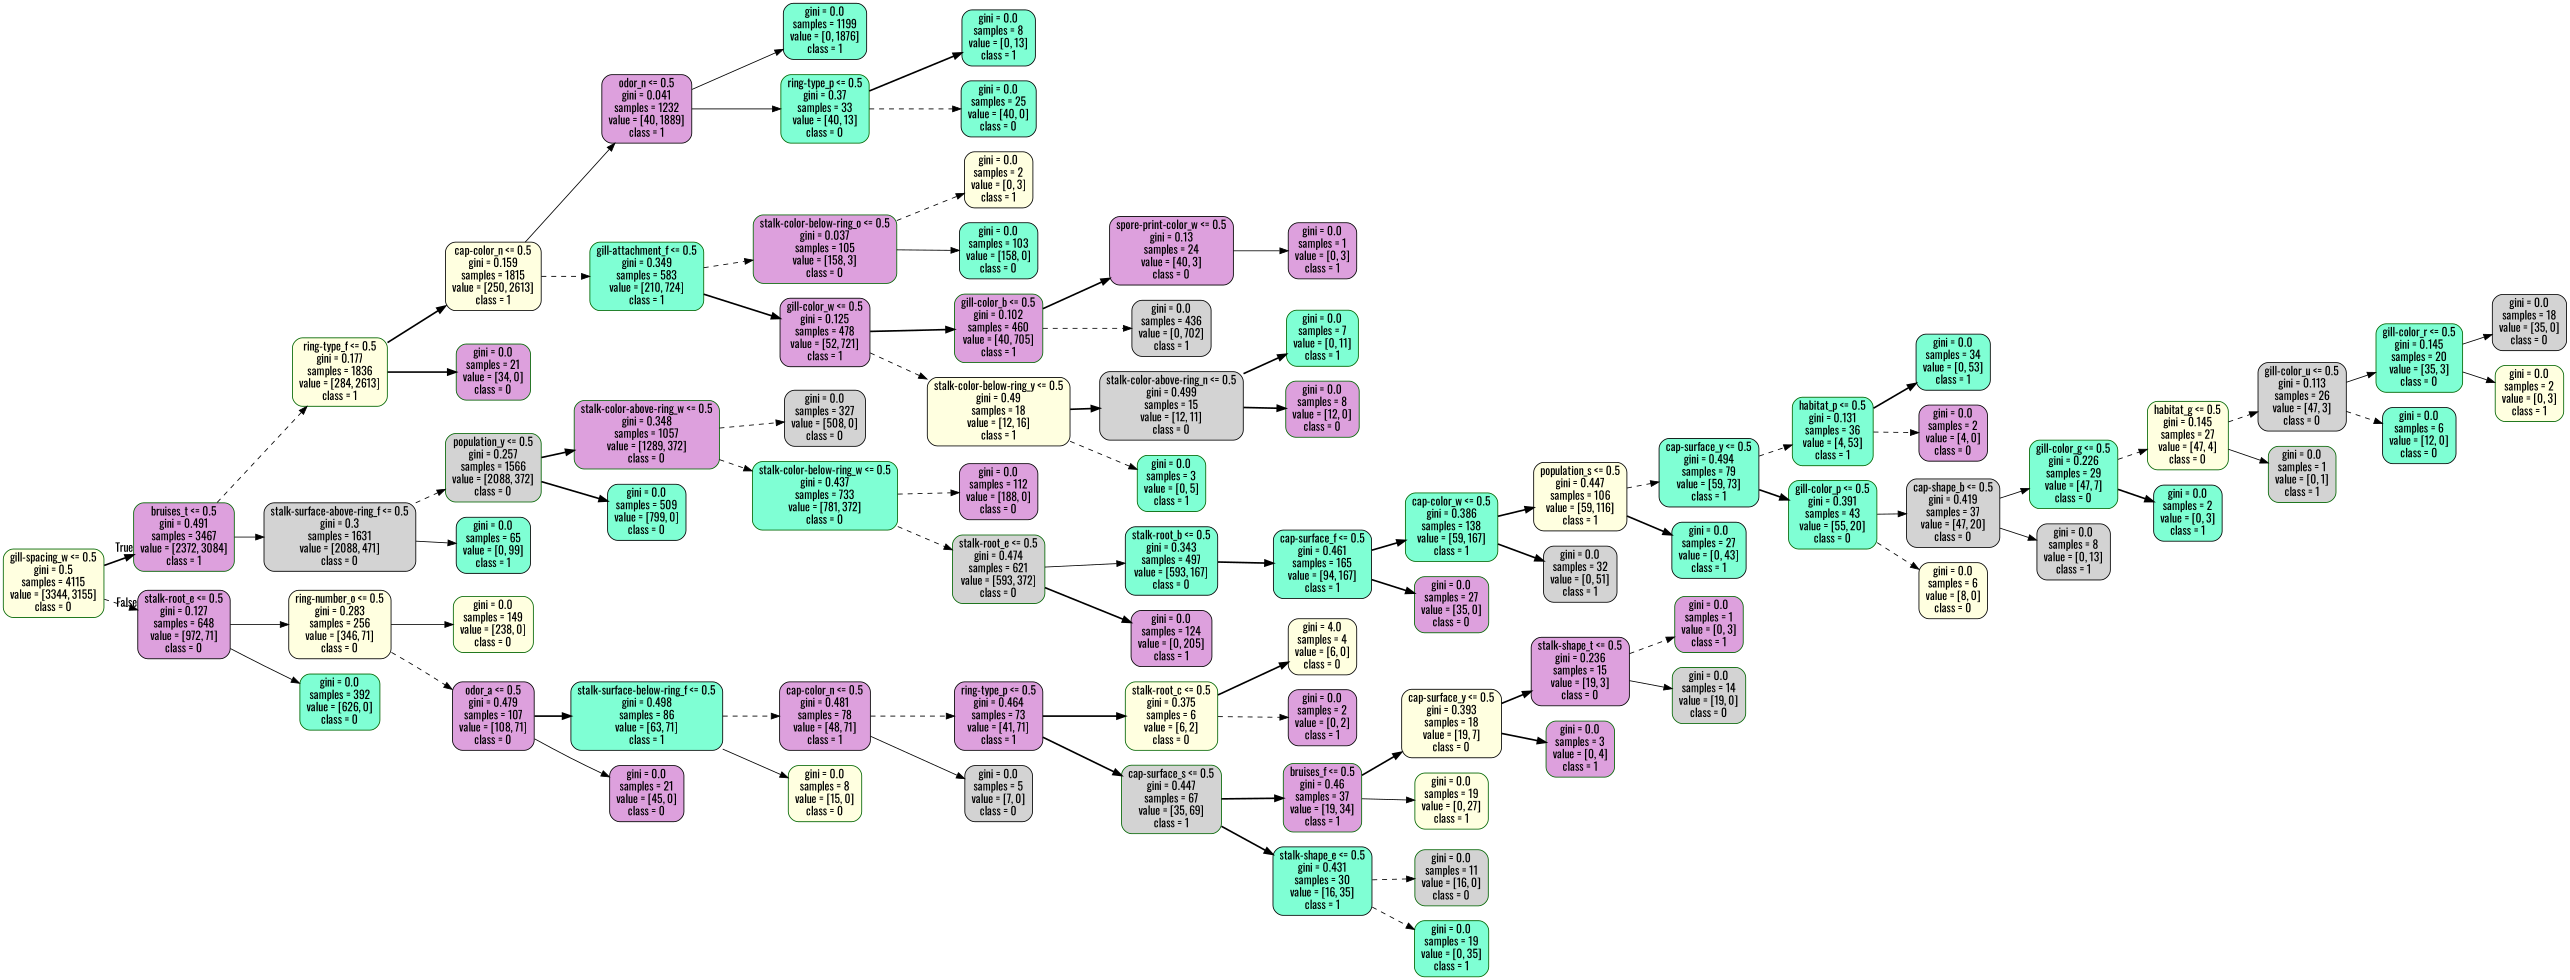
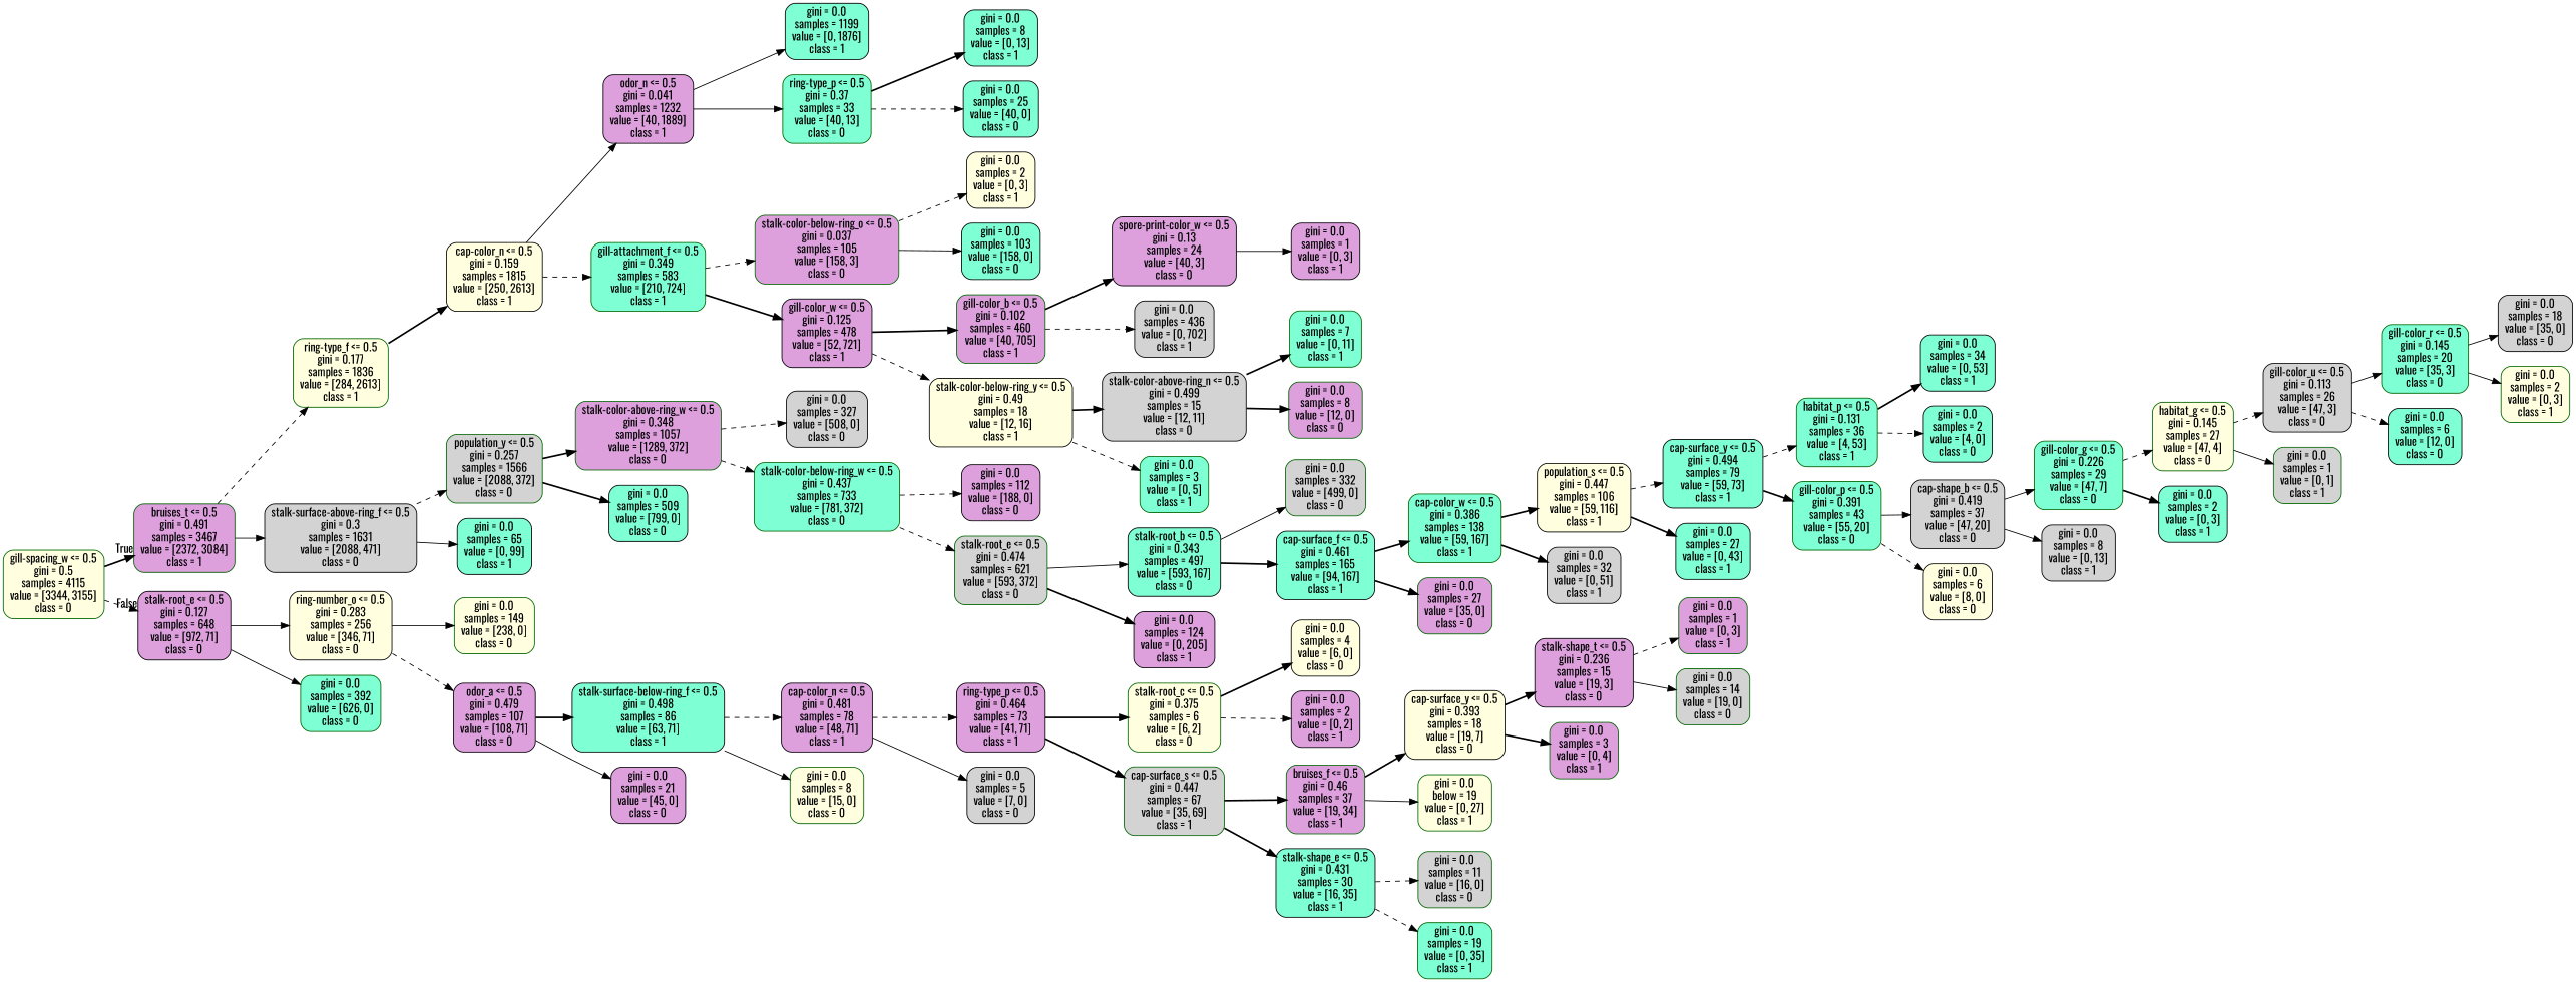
  digraph {
    fontname=Oswald
    rankdir=LR
    node [color=black fillcolor=aquamarine fontname=Oswald shape=box style="filled, rounded"]
    edge [fontname=Oswald style=bold]
    n1 [color=darkgreen fillcolor=lightyellow label="gill-spacing_w <= 0.5\ngini = 0.5\nsamples = 4115\nvalue = [3344, 3155]\nclass = 0"]
    n2 [color=darkgreen fillcolor=plum label="bruises_t <= 0.5\ngini = 0.491\nsamples = 3467\nvalue = [2372, 3084]\nclass = 1"]
    n3 [fillcolor=plum label="stalk-root_e <= 0.5\ngini = 0.127\nsamples = 648\nvalue = [972, 71]\nclass = 0"]
    n4 [color=darkgreen fillcolor=lightyellow label="ring-type_f <= 0.5\ngini = 0.177\nsamples = 1836\nvalue = [284, 2613]\nclass = 1"]
    n5 [fillcolor=lightgrey label="stalk-surface-above-ring_f <= 0.5\ngini = 0.3\nsamples = 1631\nvalue = [2088, 471]\nclass = 0"]
    n6 [fillcolor=lightyellow label="ring-number_o <= 0.5\ngini = 0.283\nsamples = 256\nvalue = [346, 71]\nclass = 0"]
    n7 [color=darkgreen label="gini = 0.0\nsamples = 392\nvalue = [626, 0]\nclass = 0"]
    n8 [fillcolor=lightyellow label="cap-color_n <= 0.5\ngini = 0.159\nsamples = 1815\nvalue = [250, 2613]\nclass = 1"]
-   n9 [color=darkgreen fillcolor=plum label="gini = 0.0\nsamples = 21\nvalue = [34, 0]\nclass = 0"]
    n10 [color=darkgreen fillcolor=lightgrey label="population_y <= 0.5\ngini = 0.257\nsamples = 1566\nvalue = [2088, 372]\nclass = 0"]
    n11 [label="gini = 0.0\nsamples = 65\nvalue = [0, 99]\nclass = 1"]
    n12 [fillcolor=plum label="odor_n <= 0.5\ngini = 0.041\nsamples = 1232\nvalue = [40, 1889]\nclass = 1"]
    n13 [color=darkgreen label="gill-attachment_f <= 0.5\ngini = 0.349\nsamples = 583\nvalue = [210, 724]\nclass = 1"]
    n14 [label="gini = 0.0\nsamples = 1199\nvalue = [0, 1876]\nclass = 1"]
    n15 [color=darkgreen label="ring-type_p <= 0.5\ngini = 0.37\nsamples = 33\nvalue = [40, 13]\nclass = 0"]
    n16 [color=darkgreen fillcolor=plum label="stalk-color-below-ring_o <= 0.5\ngini = 0.037\nsamples = 105\nvalue = [158, 3]\nclass = 0"]
    n17 [fillcolor=plum label="gill-color_w <= 0.5\ngini = 0.125\nsamples = 478\nvalue = [52, 721]\nclass = 1"]
    n18 [label="gini = 0.0\nsamples = 8\nvalue = [0, 13]\nclass = 1"]
    n19 [label="gini = 0.0\nsamples = 25\nvalue = [40, 0]\nclass = 0"]
    n20 [fillcolor=lightyellow label="gini = 0.0\nsamples = 2\nvalue = [0, 3]\nclass = 1"]
    n21 [label="gini = 0.0\nsamples = 103\nvalue = [158, 0]\nclass = 0"]
    n22 [color=darkgreen fillcolor=plum label="gill-color_b <= 0.5\ngini = 0.102\nsamples = 460\nvalue = [40, 705]\nclass = 1"]
    n23 [fillcolor=lightyellow label="stalk-color-below-ring_y <= 0.5\ngini = 0.49\nsamples = 18\nvalue = [12, 16]\nclass = 1"]
    n24 [fillcolor=plum label="spore-print-color_w <= 0.5\ngini = 0.13\nsamples = 24\nvalue = [40, 3]\nclass = 0"]
    n25 [fillcolor=lightgrey label="gini = 0.0\nsamples = 436\nvalue = [0, 702]\nclass = 1"]
    n26 [fillcolor=lightgrey label="stalk-color-above-ring_n <= 0.5\ngini = 0.499\nsamples = 15\nvalue = [12, 11]\nclass = 0"]
    n27 [color=darkgreen label="gini = 0.0\nsamples = 3\nvalue = [0, 5]\nclass = 1"]
    n28 [fillcolor=plum label="gini = 0.0\nsamples = 1\nvalue = [0, 3]\nclass = 1"]
    n29 [color=darkgreen label="gini = 0.0\nsamples = 7\nvalue = [0, 11]\nclass = 1"]
    n30 [color=darkgreen fillcolor=plum label="gini = 0.0\nsamples = 8\nvalue = [12, 0]\nclass = 0"]
    n31 [color=darkgreen fillcolor=plum label="stalk-color-above-ring_w <= 0.5\ngini = 0.348\nsamples = 1057\nvalue = [1289, 372]\nclass = 0"]
    n32 [label="gini = 0.0\nsamples = 509\nvalue = [799, 0]\nclass = 0"]
    n33 [fillcolor=lightgrey label="gini = 0.0\nsamples = 327\nvalue = [508, 0]\nclass = 0"]
    n34 [color=darkgreen label="stalk-color-below-ring_w <= 0.5\ngini = 0.437\nsamples = 733\nvalue = [781, 372]\nclass = 0"]
    n35 [fillcolor=plum label="gini = 0.0\nsamples = 112\nvalue = [188, 0]\nclass = 0"]
    n36 [color=darkgreen fillcolor=lightgrey label="stalk-root_e <= 0.5\ngini = 0.474\nsamples = 621\nvalue = [593, 372]\nclass = 0"]
    n37 [label="stalk-root_b <= 0.5\ngini = 0.343\nsamples = 497\nvalue = [593, 167]\nclass = 0"]
    n38 [fillcolor=plum label="gini = 0.0\nsamples = 124\nvalue = [0, 205]\nclass = 1"]
+   n39 [color=darkgreen fillcolor=lightgrey label="gini = 0.0\nsamples = 332\nvalue = [499, 0]\nclass = 0"]
    n40 [label="cap-surface_f <= 0.5\ngini = 0.461\nsamples = 165\nvalue = [94, 167]\nclass = 1"]
    n41 [color=darkgreen label="cap-color_w <= 0.5\ngini = 0.386\nsamples = 138\nvalue = [59, 167]\nclass = 1"]
    n42 [color=darkgreen fillcolor=plum label="gini = 0.0\nsamples = 27\nvalue = [35, 0]\nclass = 0"]
    n43 [fillcolor=lightyellow label="population_s <= 0.5\ngini = 0.447\nsamples = 106\nvalue = [59, 116]\nclass = 1"]
    n44 [fillcolor=lightgrey label="gini = 0.0\nsamples = 32\nvalue = [0, 51]\nclass = 1"]
    n45 [label="cap-surface_y <= 0.5\ngini = 0.494\nsamples = 79\nvalue = [59, 73]\nclass = 1"]
    n46 [label="gini = 0.0\nsamples = 27\nvalue = [0, 43]\nclass = 1"]
    n47 [color=darkgreen label="habitat_p <= 0.5\ngini = 0.131\nsamples = 36\nvalue = [4, 53]\nclass = 1"]
    n48 [color=darkgreen label="gill-color_p <= 0.5\ngini = 0.391\nsamples = 43\nvalue = [55, 20]\nclass = 0"]
    n49 [label="gini = 0.0\nsamples = 34\nvalue = [0, 53]\nclass = 1"]
-   n50 [fillcolor=plum label="gini = 0.0\nsamples = 2\nvalue = [4, 0]\nclass = 0"]
+   n50 [label="gini = 0.0\nsamples = 2\nvalue = [4, 0]\nclass = 0"]
    n51 [fillcolor=lightgrey label="cap-shape_b <= 0.5\ngini = 0.419\nsamples = 37\nvalue = [47, 20]\nclass = 0"]
    n52 [fillcolor=lightyellow label="gini = 0.0\nsamples = 6\nvalue = [8, 0]\nclass = 0"]
    n53 [color=darkgreen label="gill-color_g <= 0.5\ngini = 0.226\nsamples = 29\nvalue = [47, 7]\nclass = 0"]
    n54 [fillcolor=lightgrey label="gini = 0.0\nsamples = 8\nvalue = [0, 13]\nclass = 1"]
    n55 [color=darkgreen fillcolor=lightyellow label="habitat_g <= 0.5\ngini = 0.145\nsamples = 27\nvalue = [47, 4]\nclass = 0"]
    n56 [label="gini = 0.0\nsamples = 2\nvalue = [0, 3]\nclass = 1"]
    n57 [fillcolor=lightgrey label="gill-color_u <= 0.5\ngini = 0.113\nsamples = 26\nvalue = [47, 3]\nclass = 0"]
    n58 [color=darkgreen fillcolor=lightgrey label="gini = 0.0\nsamples = 1\nvalue = [0, 1]\nclass = 1"]
    n59 [color=darkgreen label="gill-color_r <= 0.5\ngini = 0.145\nsamples = 20\nvalue = [35, 3]\nclass = 0"]
    n60 [label="gini = 0.0\nsamples = 6\nvalue = [12, 0]\nclass = 0"]
    n61 [fillcolor=lightgrey label="gini = 0.0\nsamples = 18\nvalue = [35, 0]\nclass = 0"]
    n62 [color=darkgreen fillcolor=lightyellow label="gini = 0.0\nsamples = 2\nvalue = [0, 3]\nclass = 1"]
    n63 [color=darkgreen fillcolor=lightyellow label="gini = 0.0\nsamples = 149\nvalue = [238, 0]\nclass = 0"]
    n64 [fillcolor=plum label="odor_a <= 0.5\ngini = 0.479\nsamples = 107\nvalue = [108, 71]\nclass = 0"]
    n65 [label="stalk-surface-below-ring_f <= 0.5\ngini = 0.498\nsamples = 86\nvalue = [63, 71]\nclass = 1"]
    n66 [fillcolor=plum label="gini = 0.0\nsamples = 21\nvalue = [45, 0]\nclass = 0"]
    n67 [fillcolor=plum label="cap-color_n <= 0.5\ngini = 0.481\nsamples = 78\nvalue = [48, 71]\nclass = 1"]
    n68 [color=darkgreen fillcolor=lightyellow label="gini = 0.0\nsamples = 8\nvalue = [15, 0]\nclass = 0"]
    n69 [fillcolor=plum label="ring-type_p <= 0.5\ngini = 0.464\nsamples = 73\nvalue = [41, 71]\nclass = 1"]
    n70 [fillcolor=lightgrey label="gini = 0.0\nsamples = 5\nvalue = [7, 0]\nclass = 0"]
    n71 [color=darkgreen fillcolor=lightyellow label="stalk-root_c <= 0.5\ngini = 0.375\nsamples = 6\nvalue = [6, 2]\nclass = 0"]
    n72 [color=darkgreen fillcolor=lightgrey label="cap-surface_s <= 0.5\ngini = 0.447\nsamples = 67\nvalue = [35, 69]\nclass = 1"]
-   n73 [fillcolor=lightyellow label="gini = 4.0\nsamples = 4\nvalue = [6, 0]\nclass = 0"]
+   n73 [fillcolor=lightyellow label="gini = 0.0\nsamples = 4\nvalue = [6, 0]\nclass = 0"]
    n74 [fillcolor=plum label="gini = 0.0\nsamples = 2\nvalue = [0, 2]\nclass = 1"]
    n75 [color=darkgreen fillcolor=plum label="bruises_f <= 0.5\ngini = 0.46\nsamples = 37\nvalue = [19, 34]\nclass = 1"]
    n76 [label="stalk-shape_e <= 0.5\ngini = 0.431\nsamples = 30\nvalue = [16, 35]\nclass = 1"]
    n77 [fillcolor=lightyellow label="cap-surface_y <= 0.5\ngini = 0.393\nsamples = 18\nvalue = [19, 7]\nclass = 0"]
-   n78 [color=darkgreen fillcolor=lightyellow label="gini = 0.0\nsamples = 19\nvalue = [0, 27]\nclass = 1"]
+   n78 [color=darkgreen fillcolor=lightyellow label="gini = 0.0\nbelow = 19\nvalue = [0, 27]\nclass = 1"]
    n79 [color=darkgreen fillcolor=lightgrey label="gini = 0.0\nsamples = 11\nvalue = [16, 0]\nclass = 0"]
    n80 [color=darkgreen label="gini = 0.0\nsamples = 19\nvalue = [0, 35]\nclass = 1"]
    n81 [fillcolor=plum label="stalk-shape_t <= 0.5\ngini = 0.236\nsamples = 15\nvalue = [19, 3]\nclass = 0"]
    n82 [color=darkgreen fillcolor=plum label="gini = 0.0\nsamples = 3\nvalue = [0, 4]\nclass = 1"]
    n83 [color=darkgreen fillcolor=plum label="gini = 0.0\nsamples = 1\nvalue = [0, 3]\nclass = 1"]
    n84 [color=darkgreen fillcolor=lightgrey label="gini = 0.0\nsamples = 14\nvalue = [19, 0]\nclass = 0"]
    n1 -> n2 [headlabel=True labelangle=45 labeldistance=2.5]
    n1 -> n3 [headlabel=False labelangle=-45 labeldistance=2.5 style=dashed]
    n2 -> n4 [style=dashed]
    n2 -> n5 [style=solid]
    n3 -> n6 [style=solid]
    n3 -> n7 [style=solid]
    n4 -> n8
-   n4 -> n9
    n5 -> n10 [style=dashed]
    n5 -> n11 [style=solid]
    n6 -> n63 [style=solid]
    n6 -> n64 [style=dashed]
    n8 -> n12 [style=solid]
    n8 -> n13 [style=dashed]
    n10 -> n31
    n10 -> n32
    n12 -> n14 [style=solid]
    n12 -> n15 [style=solid]
    n13 -> n16 [style=dashed]
    n13 -> n17
    n15 -> n18
    n15 -> n19 [style=dashed]
    n16 -> n20 [style=dashed]
    n16 -> n21 [style=solid]
    n17 -> n22
    n17 -> n23 [style=dashed]
    n22 -> n24
    n22 -> n25 [style=dashed]
    n23 -> n26
    n23 -> n27 [style=dashed]
    n24 -> n28 [style=solid]
    n26 -> n29
    n26 -> n30
    n31 -> n33 [style=dashed]
    n31 -> n34 [style=dashed]
    n34 -> n35 [style=dashed]
    n34 -> n36 [style=dashed]
    n36 -> n37 [style=solid]
    n36 -> n38
+   n37 -> n39 [style=solid]
    n37 -> n40
    n40 -> n41
    n40 -> n42
    n41 -> n43
    n41 -> n44
    n43 -> n45 [style=dashed]
    n43 -> n46
    n45 -> n47 [style=dashed]
    n45 -> n48
    n47 -> n49
    n47 -> n50 [style=dashed]
    n48 -> n51 [style=solid]
    n48 -> n52 [style=dashed]
    n51 -> n53 [style=solid]
    n51 -> n54 [style=solid]
    n53 -> n55 [style=dashed]
    n53 -> n56
    n55 -> n57 [style=dashed]
    n55 -> n58 [style=solid]
    n57 -> n59 [style=solid]
    n57 -> n60 [style=dashed]
    n59 -> n61 [style=solid]
    n59 -> n62 [style=solid]
    n64 -> n65
    n64 -> n66 [style=solid]
    n65 -> n67 [style=dashed]
    n65 -> n68 [style=solid]
    n67 -> n69 [style=dashed]
    n67 -> n70 [style=solid]
    n69 -> n71
    n69 -> n72
    n71 -> n73
    n71 -> n74 [style=dashed]
    n72 -> n75
    n72 -> n76
    n75 -> n77
    n75 -> n78 [style=solid]
    n76 -> n79 [style=dashed]
    n76 -> n80 [style=dashed]
    n77 -> n81
    n77 -> n82
    n81 -> n83 [style=dashed]
    n81 -> n84 [style=solid]
  }
